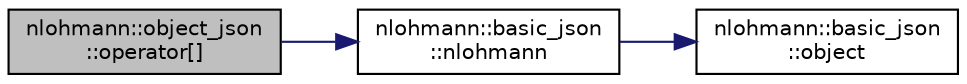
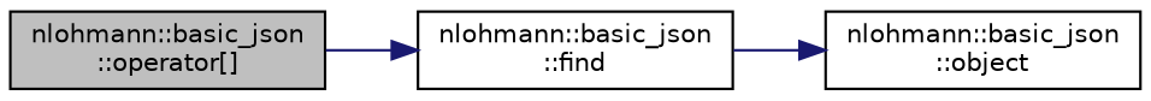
  digraph {
    rankdir=LR
    node [color=black fillcolor=white fontname=Helvetica fontsize=10 shape=record style=filled]
    edge [color=midnightblue fontname=Helvetica fontsize=10 labelfontname=Helvetica labelfontsize=10 style=solid]
-   n1 [fillcolor=grey75 fontcolor=black height=0.2 label="nlohmann::object_json\l::operator[]" width=0.4]
-   n2 [height=0.2 label="nlohmann::basic_json\l::nlohmann" width=0.4]
+   n1 [fillcolor=grey75 fontcolor=black height=0.2 label="nlohmann::basic_json\l::operator[]" width=0.4]
+   n2 [height=0.2 label="nlohmann::basic_json\l::find" width=0.4]
    n3 [height=0.2 label="nlohmann::basic_json\l::object" width=0.4]
    n1 -> n2
    n2 -> n3
  }
